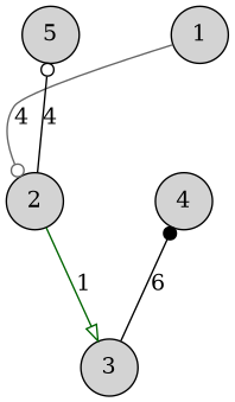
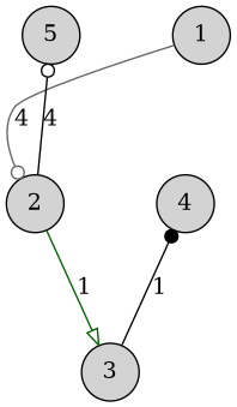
  digraph {
    nodesep=0.4
    ordering=in
    rankdir=TB
    ranksep=0.75
    node [fillcolor=lightgrey shape=circle style=filled]
    edge [arrowhead=none]
    1
    5
    2
    4
    3
    subgraph sub_1 {
      rank=min
      1
      5
    }
    subgraph sub_2 {
      rank=same
      2
      4
    }
    subgraph sub_3 {
      rank=sink
      3
    }
    1 -> 2 [arrowhead=odot color=gray40 label=4]
    1 -> 4 [label=8 labelfloat=true style=invis]
    5 -> 1 [label=6 style=invis]
    2 -> 5 [arrowhead=odot color=black label=4]
    2 -> 4 [label=2 style=invis]
    2 -> 3 [arrowhead=onormal color=darkgreen label=1]
    4 -> 5 [label=5 labelfloat=true style=invis]
-   3 -> 4 [arrowhead=dot color=black label=6]
+   3 -> 4 [arrowhead=dot color=black label=1]
  }
